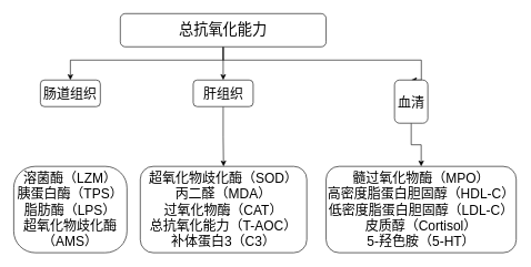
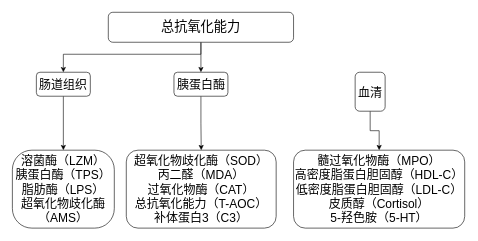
  <mxCell id="0" />
  <mxCell id="1" parent="0" />
  <mxCell id="2" style="edgeStyle=orthogonalEdgeStyle;rounded=0;orthogonalLoop=1;jettySize=auto;html=1;entryX=0.5;entryY=0;entryDx=0;entryDy=0;" parent="1" source="5" target="7" edge="1"><mxGeometry relative="1" as="geometry"><Array as="points"><mxPoint x="335" y="90" /><mxPoint x="105" y="90" /></Array></mxGeometry></mxCell>
  <mxCell id="3" style="edgeStyle=orthogonalEdgeStyle;rounded=0;orthogonalLoop=1;jettySize=auto;html=1;entryX=0.5;entryY=0;entryDx=0;entryDy=0;" parent="1" source="5" target="9" edge="1"><mxGeometry relative="1" as="geometry" /></mxCell>
- <mxCell id="4" style="edgeStyle=orthogonalEdgeStyle;rounded=0;orthogonalLoop=1;jettySize=auto;html=1;entryX=0.5;entryY=0;entryDx=0;entryDy=0;" parent="1" source="5" target="11" edge="1"><mxGeometry relative="1" as="geometry"><Array as="points"><mxPoint x="335" y="90" /><mxPoint x="632" y="90" /></Array></mxGeometry></mxCell>
  <mxCell id="5" value="总抗氧化能力" style="rounded=1;whiteSpace=wrap;html=1;fontSize=22;" parent="1" vertex="1"><mxGeometry x="180" y="20" width="309" height="50" as="geometry" /></mxCell>
+ <mxCell id="6" style="edgeStyle=orthogonalEdgeStyle;rounded=0;orthogonalLoop=1;jettySize=auto;html=1;entryX=0.5;entryY=0;entryDx=0;entryDy=0;fontSize=20;" parent="1" source="7" target="12" edge="1"><mxGeometry relative="1" as="geometry" /></mxCell>
  <mxCell id="7" value="肠道组织" style="rounded=1;whiteSpace=wrap;html=1;fontSize=20;align=center;" parent="1" vertex="1"><mxGeometry x="60" y="120" width="90" height="40" as="geometry" /></mxCell>
  <mxCell id="8" style="edgeStyle=orthogonalEdgeStyle;rounded=0;orthogonalLoop=1;jettySize=auto;html=1;fontSize=20;" parent="1" source="9" target="13" edge="1"><mxGeometry relative="1" as="geometry" /></mxCell>
- <mxCell id="9" value="肝组织" style="rounded=1;whiteSpace=wrap;html=1;fontSize=20;align=center;" parent="1" vertex="1"><mxGeometry x="289.5" y="120" width="90" height="40" as="geometry" /></mxCell>
+ <mxCell id="9" value="胰蛋白酶" style="rounded=1;whiteSpace=wrap;html=1;fontSize=20;align=center;" parent="1" vertex="1"><mxGeometry x="289.5" y="120" width="90" height="40" as="geometry" /></mxCell>
  <mxCell id="10" style="edgeStyle=orthogonalEdgeStyle;rounded=0;orthogonalLoop=1;jettySize=auto;html=1;fontSize=20;" parent="1" source="11" target="14" edge="1"><mxGeometry relative="1" as="geometry" /></mxCell>
  <mxCell id="11" value="血清" style="rounded=1;whiteSpace=wrap;html=1;fontSize=20;align=center;" parent="1" vertex="1"><mxGeometry x="591.75" y="120" width="50" height="65" as="geometry" /></mxCell>
  <mxCell id="12" value="溶菌酶（LZM）&lt;br&gt;胰蛋白酶（TPS）&lt;br&gt;脂肪酶（LPS）&lt;br&gt;超氧化物歧化酶（AMS）" style="rounded=1;whiteSpace=wrap;html=1;fontSize=20;align=center;arcSize=25;" parent="1" vertex="1"><mxGeometry x="20" y="250" width="170" height="130" as="geometry" /></mxCell>
  <mxCell id="13" value="超氧化物歧化酶（SOD）&lt;br&gt;丙二醛（MDA）&lt;br&gt;过氧化物酶（CAT）&lt;br&gt;总抗氧化能力（T-AOC）&lt;br&gt;补体蛋白3（C3）" style="rounded=1;whiteSpace=wrap;html=1;fontSize=20;align=center;" parent="1" vertex="1"><mxGeometry x="210" y="250" width="250" height="130" as="geometry" /></mxCell>
  <mxCell id="14" value="髓过氧化物酶（MPO）&lt;br&gt;高密度脂蛋白胆固醇（HDL-C）&lt;br&gt;低密度脂蛋白胆固醇（LDL-C）&lt;br&gt;皮质醇（Cortisol）&lt;br&gt;5-羟色胺（5-HT）" style="rounded=1;whiteSpace=wrap;html=1;fontSize=20;align=center;" parent="1" vertex="1"><mxGeometry x="489" y="250" width="285.5" height="130" as="geometry" /></mxCell>
